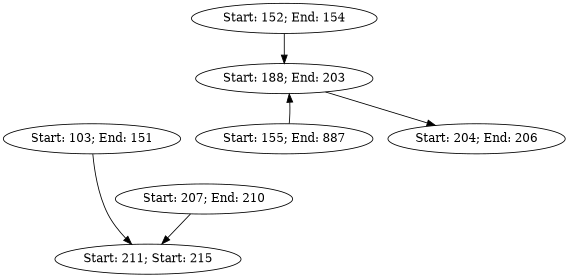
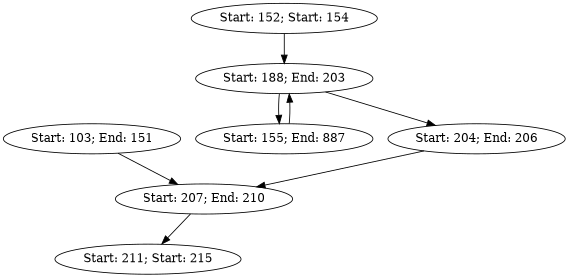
  strict digraph {
    n1 [block="Basic Block starting at line 103 with 49 instructions" label="Start: 103; End: 151"]
    n2 [block="Basic Block starting at line 207 with 4 instructions" label="Start: 207; End: 210"]
    n3 [block="Basic Block starting at line 211 with 5 instructions" label="Start: 211; Start: 215"]
-   n4 [block="Basic Block starting at line 152 with 3 instructions" label="Start: 152; End: 154"]
+   n4 [block="Basic Block starting at line 152 with 3 instructions" label="Start: 152; Start: 154"]
    n5 [block="Basic Block starting at line 188 with 16 instructions" label="Start: 188; End: 203"]
    n6 [block="Basic Block starting at line 155 with 33 instructions" label="Start: 155; End: 887"]
    n7 [block="Basic Block starting at line 204 with 3 instructions" label="Start: 204; End: 206"]
-   n1 -> n3
+   n1 -> n2
    n2 -> n3
    n4 -> n5
+   n5 -> n6
    n5 -> n7
    n6 -> n5
+   n7 -> n2
  }
